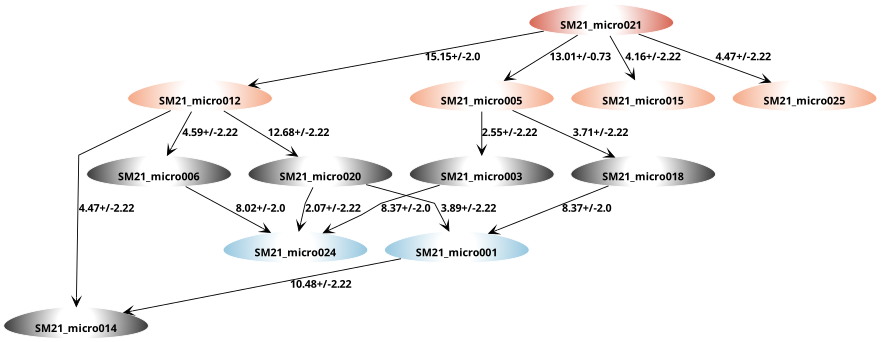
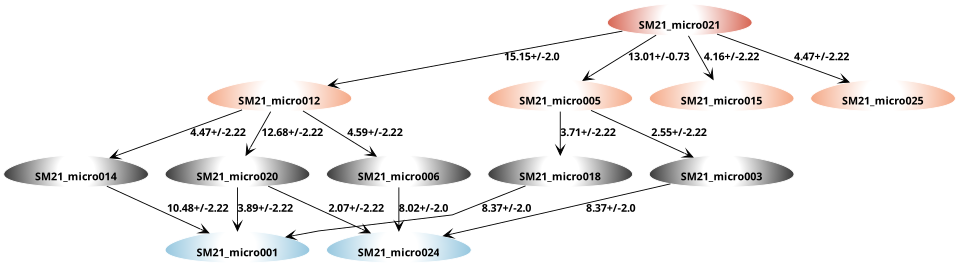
  strict digraph {
    fontname="sans bold"
    splines=polyline
    node [charge=0 color="#ffffff:#333333" fontcolor=black fontname="sans bold" fontsize=12 labelloc=b penwidth=1 shape=egg style=radial]
    edge [SEM=2.22 arrowhead=vee fontname="sans bold" fontsize=12 pKa=8.37 splines=polyline]
    SM21_micro014 [height=0.5 width=0.79843]
    SM21_micro018 [height=0.5 width=0.79843]
    SM21_micro020 [height=0.5 width=0.79843]
    SM21_micro003 [height=0.5 width=0.79843]
    SM21_micro006 [height=0.5 width=0.79843]
    SM21_micro021 [charge=-2 color="#ffffff:#d6604d" height=0.5 width=0.79843]
    SM21_micro005 [charge=-1 color="#ffffff:#f4a582" height=0.5 width=0.79843]
    SM21_micro012 [charge=-1 color="#ffffff:#f4a582" height=0.5 width=0.79843]
    SM21_micro015 [charge=-1 color="#ffffff:#f4a582" height=0.5 width=0.79843]
    SM21_micro025 [charge=-1 color="#ffffff:#f4a582" height=0.5 width=0.79843]
    SM21_micro001 [charge=1 color="#ffffff:#92c5de" height=0.5 width=0.79843]
    SM21_micro024 [charge=1 color="#ffffff:#92c5de" height=0.5 width=0.79843]
    subgraph sub_1 {
      label="Neutral charge"
      SM21_micro014
      SM21_micro018
      SM21_micro020
      SM21_micro003
      SM21_micro006
    }
    subgraph sub_2 {
      label="-2 charge"
      SM21_micro021
    }
    subgraph sub_3 {
      label="-1 charge"
      SM21_micro005
      SM21_micro012
      SM21_micro015
      SM21_micro025
    }
    subgraph sub_4 {
      label="+1 charge"
      SM21_micro001
      SM21_micro024
    }
-   SM21_micro001 -> SM21_micro014 [label="10.48+/-2.22" pKa=10.48]
+   SM21_micro014 -> SM21_micro001 [label="10.48+/-2.22" pKa=10.48]
    SM21_micro018 -> SM21_micro001 [SEM=2.0 label="8.37+/-2.0"]
    SM21_micro020 -> SM21_micro001 [label="3.89+/-2.22" pKa=3.89]
    SM21_micro020 -> SM21_micro024 [label="2.07+/-2.22" pKa=2.07]
    SM21_micro003 -> SM21_micro024 [SEM=2.0 label="8.37+/-2.0"]
    SM21_micro006 -> SM21_micro024 [SEM=2.0 label="8.02+/-2.0" pKa=8.02]
    SM21_micro021 -> SM21_micro005 [SEM=0.73 label="13.01+/-0.73" pKa=13.01]
    SM21_micro021 -> SM21_micro012 [SEM=2.0 label="15.15+/-2.0" pKa=15.15]
    SM21_micro021 -> SM21_micro015 [label="4.16+/-2.22" pKa=4.16]
    SM21_micro021 -> SM21_micro025 [label="4.47+/-2.22" pKa=4.47]
    SM21_micro005 -> SM21_micro018 [label="3.71+/-2.22" pKa=3.71]
    SM21_micro005 -> SM21_micro003 [label="2.55+/-2.22" pKa=2.55]
    SM21_micro012 -> SM21_micro014 [label="4.47+/-2.22" pKa=5.08]
    SM21_micro012 -> SM21_micro020 [label="12.68+/-2.22" pKa=12.68]
    SM21_micro012 -> SM21_micro006 [label="4.59+/-2.22" pKa=4.59]
  }
